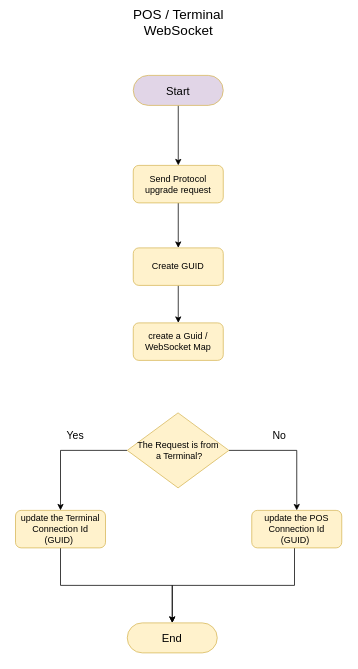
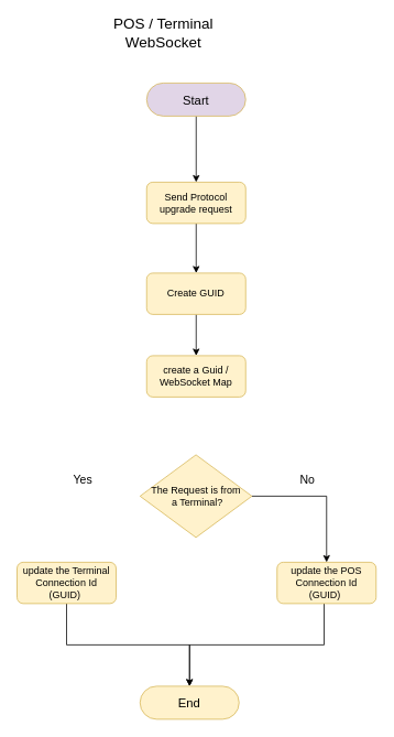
  <mxCell id="0" />
  <mxCell id="1" parent="0" />
- <mxCell id="2" value="&lt;font style=&quot;font-size: 18px&quot;&gt;POS / Terminal WebSocket&lt;/font&gt;" style="text;html=1;strokeColor=none;fillColor=none;align=center;verticalAlign=middle;whiteSpace=wrap;rounded=0;" vertex="1" parent="1"><mxGeometry x="140" y="20" width="195" height="20" as="geometry" /></mxCell>
+ <mxCell id="2" value="&lt;font style=&quot;font-size: 18px&quot;&gt;POS / Terminal WebSocket&lt;/font&gt;" style="text;html=1;strokeColor=none;fillColor=none;align=center;verticalAlign=middle;whiteSpace=wrap;rounded=0;" vertex="1" parent="1"><mxGeometry x="100" y="30" width="195" height="20" as="geometry" /></mxCell>
  <mxCell id="3" style="edgeStyle=orthogonalEdgeStyle;rounded=0;orthogonalLoop=1;jettySize=auto;html=1;exitX=0.5;exitY=1;exitDx=0;exitDy=0;entryX=0.5;entryY=0;entryDx=0;entryDy=0;" edge="1" parent="1" source="4" target="6"><mxGeometry relative="1" as="geometry"><mxPoint x="237" y="200" as="targetPoint" /></mxGeometry></mxCell>
  <mxCell id="4" value="&lt;font style=&quot;font-size: 15px&quot;&gt;Start&lt;/font&gt;" style="rounded=1;whiteSpace=wrap;html=1;arcSize=50;fillColor=#e1d5e7;strokeColor=#d6b656;" vertex="1" parent="1"><mxGeometry x="177" y="100" width="120" height="40" as="geometry" /></mxCell>
  <mxCell id="5" style="edgeStyle=orthogonalEdgeStyle;rounded=0;orthogonalLoop=1;jettySize=auto;html=1;exitX=0.5;exitY=1;exitDx=0;exitDy=0;entryX=0.5;entryY=0;entryDx=0;entryDy=0;" edge="1" parent="1" source="6" target="8"><mxGeometry relative="1" as="geometry" /></mxCell>
  <mxCell id="6" value="Send Protocol upgrade request" style="rounded=1;whiteSpace=wrap;html=1;fillColor=#fff2cc;strokeColor=#d6b656;" vertex="1" parent="1"><mxGeometry x="177" y="220" width="120" height="50" as="geometry" /></mxCell>
  <mxCell id="7" style="edgeStyle=orthogonalEdgeStyle;rounded=0;orthogonalLoop=1;jettySize=auto;html=1;exitX=0.5;exitY=1;exitDx=0;exitDy=0;entryX=0.5;entryY=0;entryDx=0;entryDy=0;" edge="1" parent="1" source="8" target="9"><mxGeometry relative="1" as="geometry" /></mxCell>
  <mxCell id="8" value="Create GUID" style="rounded=1;whiteSpace=wrap;html=1;fillColor=#fff2cc;strokeColor=#d6b656;" vertex="1" parent="1"><mxGeometry x="177" y="330" width="120" height="50" as="geometry" /></mxCell>
  <mxCell id="9" value="create a Guid / WebSocket Map" style="rounded=1;whiteSpace=wrap;html=1;fillColor=#fff2cc;strokeColor=#d6b656;" vertex="1" parent="1"><mxGeometry x="177" y="430" width="120" height="50" as="geometry" /></mxCell>
- <mxCell id="10" style="edgeStyle=orthogonalEdgeStyle;rounded=0;orthogonalLoop=1;jettySize=auto;html=1;exitX=0;exitY=0.5;exitDx=0;exitDy=0;" edge="1" parent="1" source="12" target="16"><mxGeometry relative="1" as="geometry" /></mxCell>
  <mxCell id="11" style="edgeStyle=orthogonalEdgeStyle;rounded=0;orthogonalLoop=1;jettySize=auto;html=1;exitX=1;exitY=0.5;exitDx=0;exitDy=0;entryX=0.5;entryY=0;entryDx=0;entryDy=0;" edge="1" parent="1" source="12" target="14"><mxGeometry relative="1" as="geometry" /></mxCell>
  <mxCell id="12" value="The Request is from&lt;br&gt;&amp;nbsp;a Terminal?" style="rhombus;whiteSpace=wrap;html=1;fillColor=#fff2cc;strokeColor=#d6b656;" vertex="1" parent="1"><mxGeometry x="169" y="550" width="135.5" height="100" as="geometry" /></mxCell>
  <mxCell id="13" style="edgeStyle=orthogonalEdgeStyle;rounded=0;orthogonalLoop=1;jettySize=auto;html=1;exitX=0.5;exitY=1;exitDx=0;exitDy=0;" edge="1" parent="1"><mxGeometry relative="1" as="geometry"><mxPoint x="229" y="830" as="targetPoint" /><mxPoint x="392" y="730" as="sourcePoint" /><Array as="points"><mxPoint x="392" y="780" /><mxPoint x="229" y="780" /></Array></mxGeometry></mxCell>
  <mxCell id="14" value="update the POS Connection Id (GUID)&amp;nbsp;" style="rounded=1;whiteSpace=wrap;html=1;fillColor=#fff2cc;strokeColor=#d6b656;" vertex="1" parent="1"><mxGeometry x="335" y="680" width="120" height="50" as="geometry" /></mxCell>
  <mxCell id="15" style="edgeStyle=orthogonalEdgeStyle;rounded=0;orthogonalLoop=1;jettySize=auto;html=1;exitX=0.5;exitY=1;exitDx=0;exitDy=0;" edge="1" parent="1" source="16" target="19"><mxGeometry relative="1" as="geometry" /></mxCell>
  <mxCell id="16" value="update the Terminal Connection Id (GUID)&amp;nbsp;" style="rounded=1;whiteSpace=wrap;html=1;fillColor=#fff2cc;strokeColor=#d6b656;" vertex="1" parent="1"><mxGeometry x="20" y="680" width="120" height="50" as="geometry" /></mxCell>
  <mxCell id="17" value="&lt;font style=&quot;font-size: 14px&quot;&gt;No&lt;/font&gt;" style="text;html=1;strokeColor=none;fillColor=none;align=center;verticalAlign=middle;whiteSpace=wrap;rounded=0;" vertex="1" parent="1"><mxGeometry x="352" y="570" width="40" height="20" as="geometry" /></mxCell>
  <mxCell id="18" value="&lt;font style=&quot;font-size: 14px&quot;&gt;Yes&lt;/font&gt;" style="text;html=1;strokeColor=none;fillColor=none;align=center;verticalAlign=middle;whiteSpace=wrap;rounded=0;" vertex="1" parent="1"><mxGeometry x="80" y="570" width="40" height="20" as="geometry" /></mxCell>
  <mxCell id="19" value="&lt;span style=&quot;font-size: 15px&quot;&gt;End&lt;/span&gt;" style="rounded=1;whiteSpace=wrap;html=1;arcSize=50;fillColor=#fff2cc;strokeColor=#d6b656;" vertex="1" parent="1"><mxGeometry x="169" y="830" width="120" height="40" as="geometry" /></mxCell>
